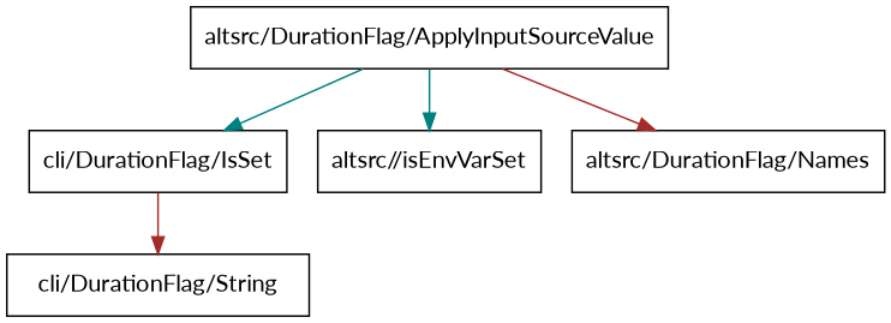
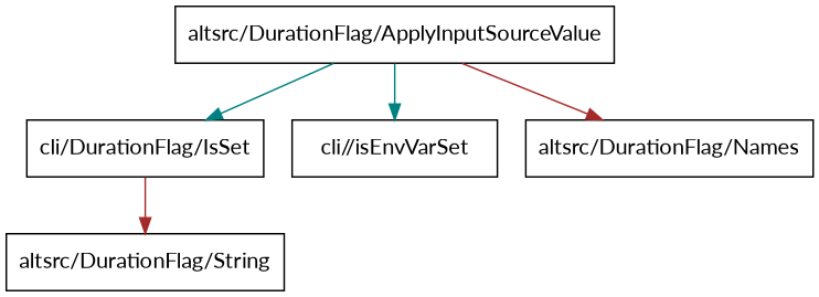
  digraph {
    fontname=Lato
    node [fontname=Lato shape=box]
    edge [color=teal fontname=Lato]
    n1 [label="altsrc/DurationFlag/ApplyInputSourceValue"]
    n2 [label="cli/DurationFlag/IsSet"]
-   n3 [label="altsrc//isEnvVarSet"]
+   n3 [label="cli//isEnvVarSet"]
    n4 [label="altsrc/DurationFlag/Names"]
-   n5 [label="cli/DurationFlag/String"]
+   n5 [label="altsrc/DurationFlag/String"]
    n1 -> n2
    n1 -> n3
    n1 -> n4 [color=brown]
    n2 -> n5 [color=brown]
  }
